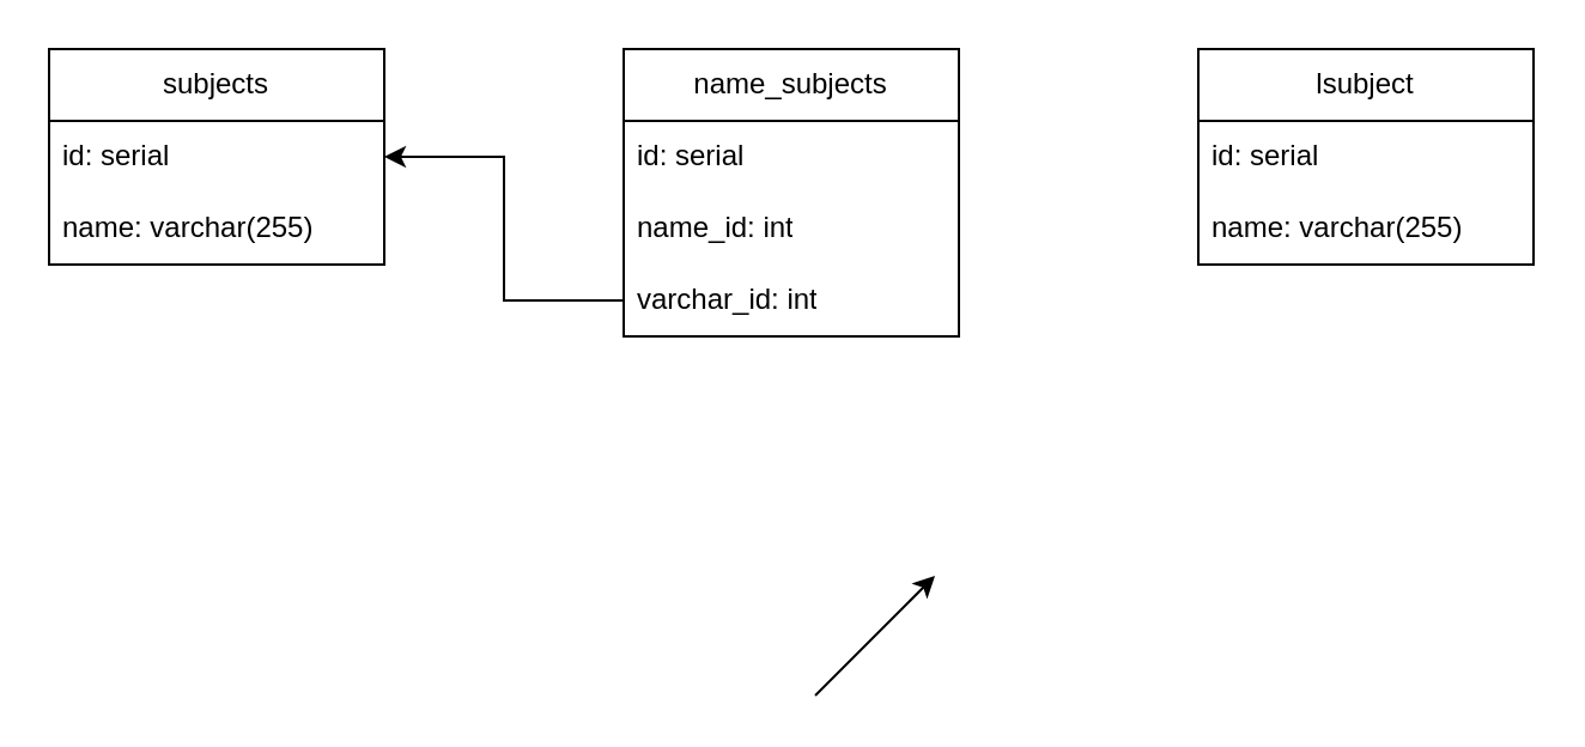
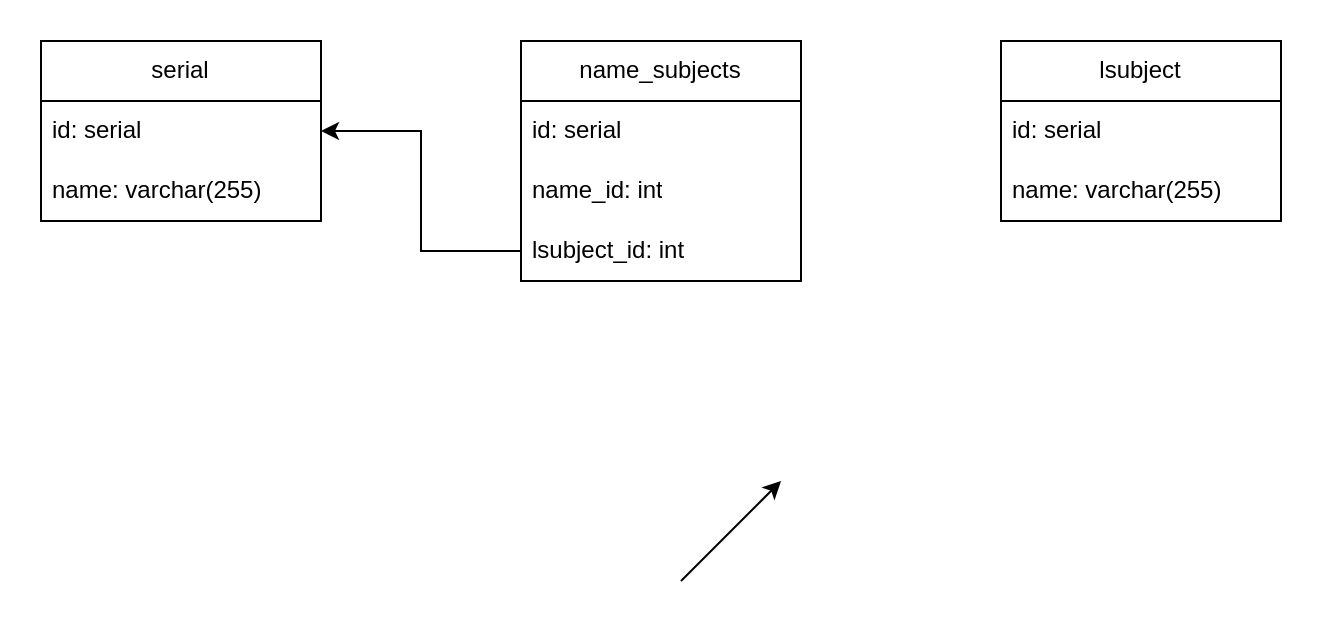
  <mxCell id="0" />
  <mxCell id="1" parent="0" />
- <mxCell id="2" value="&lt;div&gt;subjects&lt;/div&gt;" style="swimlane;fontStyle=0;childLayout=stackLayout;horizontal=1;startSize=30;horizontalStack=0;resizeParent=1;resizeParentMax=0;resizeLast=0;collapsible=1;marginBottom=0;whiteSpace=wrap;html=1;" parent="1" vertex="1"><mxGeometry x="20" y="20" width="140" height="90" as="geometry" /></mxCell>
+ <mxCell id="2" value="&lt;div&gt;serial&lt;/div&gt;" style="swimlane;fontStyle=0;childLayout=stackLayout;horizontal=1;startSize=30;horizontalStack=0;resizeParent=1;resizeParentMax=0;resizeLast=0;collapsible=1;marginBottom=0;whiteSpace=wrap;html=1;" parent="1" vertex="1"><mxGeometry x="20" y="20" width="140" height="90" as="geometry" /></mxCell>
  <mxCell id="3" value="id: serial" style="text;strokeColor=none;fillColor=none;align=left;verticalAlign=middle;spacingLeft=4;spacingRight=4;overflow=hidden;points=[[0,0.5],[1,0.5]];portConstraint=eastwest;rotatable=0;whiteSpace=wrap;html=1;" parent="2" vertex="1"><mxGeometry y="30" width="140" height="30" as="geometry" /></mxCell>
  <mxCell id="4" value="name: varchar(255)" style="text;strokeColor=none;fillColor=none;align=left;verticalAlign=middle;spacingLeft=4;spacingRight=4;overflow=hidden;points=[[0,0.5],[1,0.5]];portConstraint=eastwest;rotatable=0;whiteSpace=wrap;html=1;" parent="2" vertex="1"><mxGeometry y="60" width="140" height="30" as="geometry" /></mxCell>
  <mxCell id="5" value="name_subjects" style="swimlane;fontStyle=0;childLayout=stackLayout;horizontal=1;startSize=30;horizontalStack=0;resizeParent=1;resizeParentMax=0;resizeLast=0;collapsible=1;marginBottom=0;whiteSpace=wrap;html=1;" parent="1" vertex="1"><mxGeometry x="260" y="20" width="140" height="120" as="geometry" /></mxCell>
  <mxCell id="6" value="id: serial" style="text;strokeColor=none;fillColor=none;align=left;verticalAlign=middle;spacingLeft=4;spacingRight=4;overflow=hidden;points=[[0,0.5],[1,0.5]];portConstraint=eastwest;rotatable=0;whiteSpace=wrap;html=1;" parent="5" vertex="1"><mxGeometry y="30" width="140" height="30" as="geometry" /></mxCell>
  <mxCell id="7" value="name_id: int" style="text;strokeColor=none;fillColor=none;align=left;verticalAlign=middle;spacingLeft=4;spacingRight=4;overflow=hidden;points=[[0,0.5],[1,0.5]];portConstraint=eastwest;rotatable=0;whiteSpace=wrap;html=1;" parent="5" vertex="1"><mxGeometry y="60" width="140" height="30" as="geometry" /></mxCell>
- <mxCell id="8" value="varchar_id: int" style="text;strokeColor=none;fillColor=none;align=left;verticalAlign=middle;spacingLeft=4;spacingRight=4;overflow=hidden;points=[[0,0.5],[1,0.5]];portConstraint=eastwest;rotatable=0;whiteSpace=wrap;html=1;" parent="5" vertex="1"><mxGeometry y="90" width="140" height="30" as="geometry" /></mxCell>
+ <mxCell id="8" value="lsubject_id: int" style="text;strokeColor=none;fillColor=none;align=left;verticalAlign=middle;spacingLeft=4;spacingRight=4;overflow=hidden;points=[[0,0.5],[1,0.5]];portConstraint=eastwest;rotatable=0;whiteSpace=wrap;html=1;" parent="5" vertex="1"><mxGeometry y="90" width="140" height="30" as="geometry" /></mxCell>
  <mxCell id="9" style="edgeStyle=orthogonalEdgeStyle;rounded=0;orthogonalLoop=1;jettySize=auto;html=1;exitX=0;exitY=0.5;exitDx=0;exitDy=0;entryX=1;entryY=0.5;entryDx=0;entryDy=0;" parent="1" source="8" target="3" edge="1"><mxGeometry relative="1" as="geometry" /></mxCell>
  <mxCell id="10" value="&lt;div&gt;lsubject&lt;/div&gt;" style="swimlane;fontStyle=0;childLayout=stackLayout;horizontal=1;startSize=30;horizontalStack=0;resizeParent=1;resizeParentMax=0;resizeLast=0;collapsible=1;marginBottom=0;whiteSpace=wrap;html=1;" vertex="1" parent="1"><mxGeometry x="500" y="20" width="140" height="90" as="geometry" /></mxCell>
  <mxCell id="11" value="id: serial" style="text;strokeColor=none;fillColor=none;align=left;verticalAlign=middle;spacingLeft=4;spacingRight=4;overflow=hidden;points=[[0,0.5],[1,0.5]];portConstraint=eastwest;rotatable=0;whiteSpace=wrap;html=1;" vertex="1" parent="10"><mxGeometry y="30" width="140" height="30" as="geometry" /></mxCell>
  <mxCell id="12" value="name: varchar(255)" style="text;strokeColor=none;fillColor=none;align=left;verticalAlign=middle;spacingLeft=4;spacingRight=4;overflow=hidden;points=[[0,0.5],[1,0.5]];portConstraint=eastwest;rotatable=0;whiteSpace=wrap;html=1;" vertex="1" parent="10"><mxGeometry y="60" width="140" height="30" as="geometry" /></mxCell>
  <mxCell id="13" value="" style="endArrow=classic;html=1;rounded=0;" edge="1" parent="1"><mxGeometry width="50" height="50" relative="1" as="geometry"><mxPoint x="340" y="290" as="sourcePoint" /><mxPoint x="390" y="240" as="targetPoint" /></mxGeometry></mxCell>
